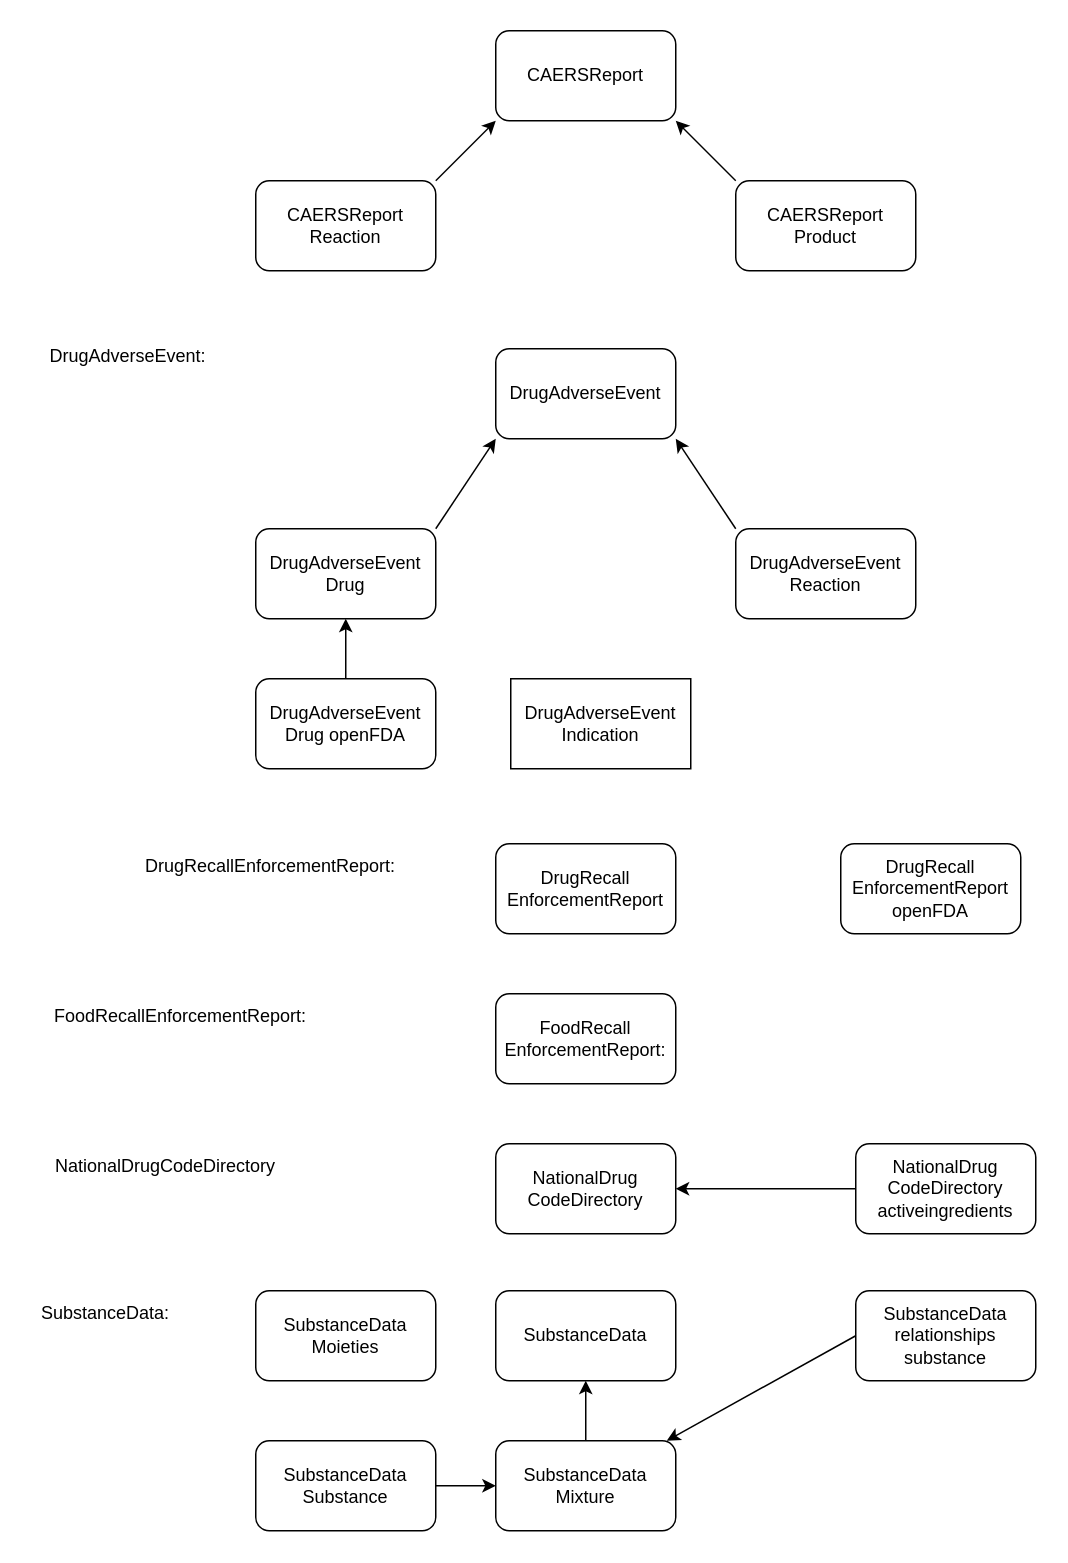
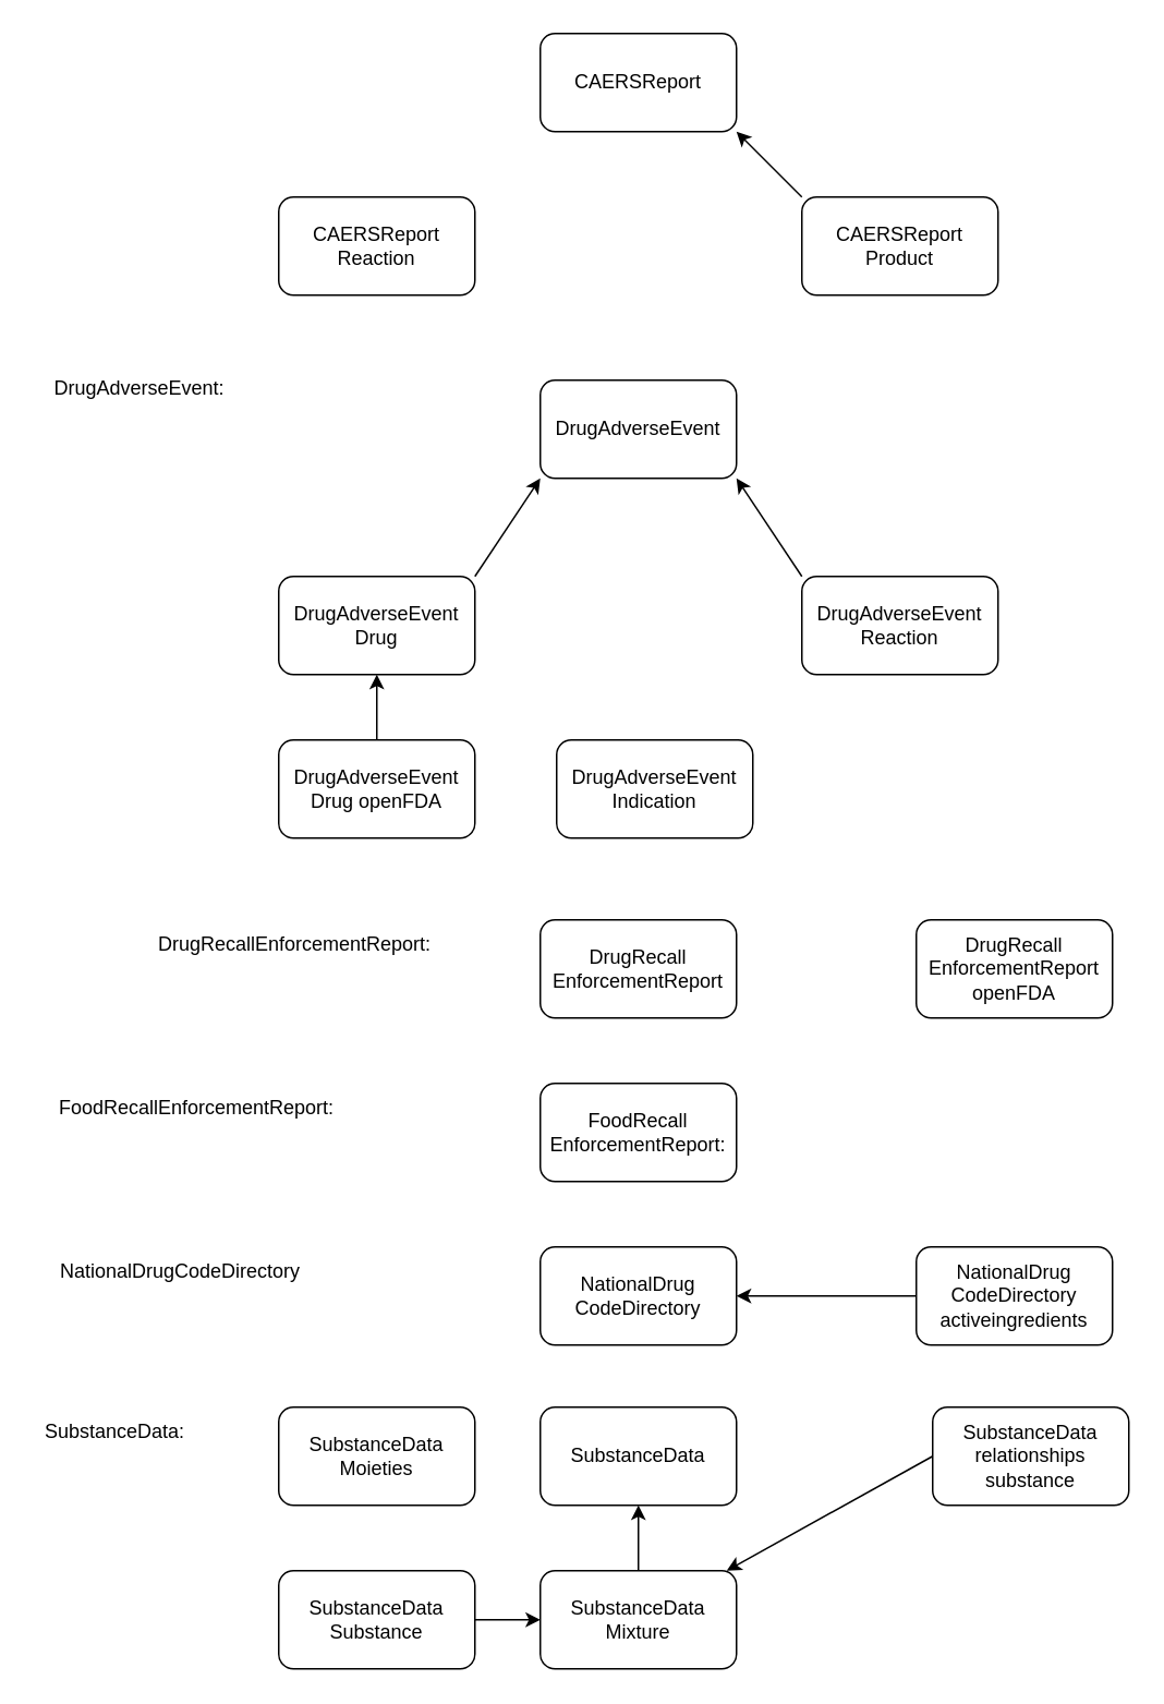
  <mxCell id="0" />
  <mxCell id="1" parent="0" />
  <mxCell id="2" value="CAERSReport" style="rounded=1;whiteSpace=wrap;html=1;" parent="1" vertex="1"><mxGeometry x="330" y="20" width="120" height="60" as="geometry" /></mxCell>
- <mxCell id="3" style="rounded=0;orthogonalLoop=1;jettySize=auto;html=1;exitX=1;exitY=0;exitDx=0;exitDy=0;entryX=0;entryY=1;entryDx=0;entryDy=0;" parent="1" source="4" target="2" edge="1"><mxGeometry relative="1" as="geometry" /></mxCell>
  <mxCell id="4" value="&lt;div&gt;CAERSReport&lt;/div&gt;&lt;div&gt;Reaction&lt;/div&gt;" style="rounded=1;whiteSpace=wrap;html=1;" parent="1" vertex="1"><mxGeometry x="170" y="120" width="120" height="60" as="geometry" /></mxCell>
  <mxCell id="5" style="edgeStyle=none;rounded=0;orthogonalLoop=1;jettySize=auto;html=1;exitX=0;exitY=0;exitDx=0;exitDy=0;entryX=1;entryY=1;entryDx=0;entryDy=0;" parent="1" source="6" target="2" edge="1"><mxGeometry relative="1" as="geometry" /></mxCell>
  <mxCell id="6" value="&lt;div&gt;CAERSReport&lt;/div&gt;&lt;div&gt;Product&lt;br&gt;&lt;/div&gt;" style="rounded=1;whiteSpace=wrap;html=1;" parent="1" vertex="1"><mxGeometry x="490" y="120" width="120" height="60" as="geometry" /></mxCell>
  <mxCell id="7" value="DrugAdverseEvent:" style="text;html=1;strokeColor=none;fillColor=none;align=center;verticalAlign=middle;whiteSpace=wrap;rounded=0;" parent="1" vertex="1"><mxGeometry x="20" y="222" width="130" height="30" as="geometry" /></mxCell>
  <mxCell id="8" style="edgeStyle=none;rounded=0;orthogonalLoop=1;jettySize=auto;html=1;exitX=0;exitY=0;exitDx=0;exitDy=0;entryX=1;entryY=1;entryDx=0;entryDy=0;" parent="1" source="9" target="15" edge="1"><mxGeometry relative="1" as="geometry" /></mxCell>
  <mxCell id="9" value="&lt;div&gt;DrugAdverseEvent&lt;/div&gt;&lt;div&gt;Reaction&lt;br&gt;&lt;/div&gt;" style="rounded=1;whiteSpace=wrap;html=1;" parent="1" vertex="1"><mxGeometry x="490" y="352" width="120" height="60" as="geometry" /></mxCell>
  <mxCell id="10" style="edgeStyle=none;rounded=0;orthogonalLoop=1;jettySize=auto;html=1;exitX=1;exitY=0;exitDx=0;exitDy=0;entryX=0;entryY=1;entryDx=0;entryDy=0;" parent="1" source="11" target="15" edge="1"><mxGeometry relative="1" as="geometry" /></mxCell>
  <mxCell id="11" value="&lt;div&gt;DrugAdverseEvent&lt;/div&gt;&lt;div&gt;Drug&lt;br&gt;&lt;/div&gt;" style="rounded=1;whiteSpace=wrap;html=1;" parent="1" vertex="1"><mxGeometry x="170" y="352" width="120" height="60" as="geometry" /></mxCell>
- <mxCell id="12" value="&lt;div&gt;DrugAdverseEvent&lt;/div&gt;&lt;div&gt;Indication&lt;br&gt;&lt;/div&gt;" style="whiteSpace=wrap;html=1;rounded=0;" parent="1" vertex="1"><mxGeometry x="340" y="452" width="120" height="60" as="geometry" /></mxCell>
+ <mxCell id="12" value="&lt;div&gt;DrugAdverseEvent&lt;/div&gt;&lt;div&gt;Indication&lt;br&gt;&lt;/div&gt;" style="rounded=1;whiteSpace=wrap;html=1;" parent="1" vertex="1"><mxGeometry x="340" y="452" width="120" height="60" as="geometry" /></mxCell>
  <mxCell id="13" style="edgeStyle=none;rounded=0;orthogonalLoop=1;jettySize=auto;html=1;exitX=0.5;exitY=0;exitDx=0;exitDy=0;entryX=0.5;entryY=1;entryDx=0;entryDy=0;" parent="1" source="14" target="11" edge="1"><mxGeometry relative="1" as="geometry" /></mxCell>
  <mxCell id="14" value="&lt;div&gt;DrugAdverseEvent&lt;/div&gt;&lt;div&gt;Drug openFDA&lt;br&gt;&lt;/div&gt;" style="rounded=1;whiteSpace=wrap;html=1;" parent="1" vertex="1"><mxGeometry x="170" y="452" width="120" height="60" as="geometry" /></mxCell>
  <mxCell id="15" value="DrugAdverseEvent" style="rounded=1;whiteSpace=wrap;html=1;" parent="1" vertex="1"><mxGeometry x="330" y="232" width="120" height="60" as="geometry" /></mxCell>
  <mxCell id="16" value="DrugRecallEnforcementReport:" style="text;html=1;strokeColor=none;fillColor=none;align=center;verticalAlign=middle;whiteSpace=wrap;rounded=0;" parent="1" vertex="1"><mxGeometry x="80" y="562" width="200" height="30" as="geometry" /></mxCell>
  <mxCell id="17" value="&lt;div&gt;DrugRecall&lt;/div&gt;&lt;div&gt;EnforcementReport&lt;/div&gt;" style="rounded=1;whiteSpace=wrap;html=1;" parent="1" vertex="1"><mxGeometry x="330" y="562" width="120" height="60" as="geometry" /></mxCell>
  <mxCell id="18" value="&lt;div&gt;DrugRecall&lt;/div&gt;&lt;div&gt;EnforcementReport&lt;/div&gt;&lt;div&gt;openFDA&lt;br&gt;&lt;/div&gt;" style="rounded=1;whiteSpace=wrap;html=1;" parent="1" vertex="1"><mxGeometry x="560" y="562" width="120" height="60" as="geometry" /></mxCell>
  <mxCell id="19" value="FoodRecallEnforcementReport:" style="text;html=1;strokeColor=none;fillColor=none;align=center;verticalAlign=middle;whiteSpace=wrap;rounded=0;" parent="1" vertex="1"><mxGeometry x="20" y="662" width="200" height="30" as="geometry" /></mxCell>
  <mxCell id="20" value="&lt;div&gt;FoodRecall&lt;/div&gt;&lt;div&gt;EnforcementReport:&lt;/div&gt;" style="rounded=1;whiteSpace=wrap;html=1;" parent="1" vertex="1"><mxGeometry x="330" y="662" width="120" height="60" as="geometry" /></mxCell>
  <mxCell id="21" value="NationalDrugCodeDirectory" style="text;html=1;strokeColor=none;fillColor=none;align=center;verticalAlign=middle;whiteSpace=wrap;rounded=0;" parent="1" vertex="1"><mxGeometry x="20" y="762" width="180" height="30" as="geometry" /></mxCell>
  <mxCell id="22" value="&lt;div&gt;NationalDrug&lt;/div&gt;&lt;div&gt;CodeDirectory&lt;/div&gt;" style="rounded=1;whiteSpace=wrap;html=1;" parent="1" vertex="1"><mxGeometry x="330" y="762" width="120" height="60" as="geometry" /></mxCell>
  <mxCell id="23" style="edgeStyle=none;rounded=0;orthogonalLoop=1;jettySize=auto;html=1;exitX=0;exitY=0.5;exitDx=0;exitDy=0;entryX=1;entryY=0.5;entryDx=0;entryDy=0;" parent="1" source="24" target="22" edge="1"><mxGeometry relative="1" as="geometry" /></mxCell>
- <mxCell id="24" value="&lt;div&gt;NationalDrug&lt;/div&gt;&lt;div&gt;CodeDirectory&lt;/div&gt;&lt;div&gt;activeingredients&lt;/div&gt;" style="rounded=1;whiteSpace=wrap;html=1;" parent="1" vertex="1"><mxGeometry x="570" y="762" width="120" height="60" as="geometry" /></mxCell>
+ <mxCell id="24" value="&lt;div&gt;NationalDrug&lt;/div&gt;&lt;div&gt;CodeDirectory&lt;/div&gt;&lt;div&gt;activeingredients&lt;/div&gt;" style="rounded=1;whiteSpace=wrap;html=1;" parent="1" vertex="1"><mxGeometry x="560" y="762" width="120" height="60" as="geometry" /></mxCell>
  <mxCell id="25" value="SubstanceData:" style="text;html=1;strokeColor=none;fillColor=none;align=center;verticalAlign=middle;whiteSpace=wrap;rounded=0;" parent="1" vertex="1"><mxGeometry x="20" y="860" width="100" height="30" as="geometry" /></mxCell>
  <mxCell id="26" value="SubstanceData" style="rounded=1;whiteSpace=wrap;html=1;" parent="1" vertex="1"><mxGeometry x="330" y="860" width="120" height="60" as="geometry" /></mxCell>
  <mxCell id="27" value="&lt;div&gt;SubstanceData&lt;/div&gt;&lt;div&gt;Moieties&lt;br&gt;&lt;/div&gt;" style="rounded=1;whiteSpace=wrap;html=1;" parent="1" vertex="1"><mxGeometry x="170" y="860" width="120" height="60" as="geometry" /></mxCell>
  <mxCell id="28" style="edgeStyle=none;rounded=0;orthogonalLoop=1;jettySize=auto;html=1;exitX=0;exitY=0.5;exitDx=0;exitDy=0;" parent="1" source="29" target="31" edge="1"><mxGeometry relative="1" as="geometry" /></mxCell>
  <mxCell id="29" value="&lt;div&gt;SubstanceData&lt;/div&gt;&lt;div&gt;relationships substance&lt;br&gt;&lt;/div&gt;" style="rounded=1;whiteSpace=wrap;html=1;" parent="1" vertex="1"><mxGeometry x="570" y="860" width="120" height="60" as="geometry" /></mxCell>
  <mxCell id="30" style="edgeStyle=none;rounded=0;orthogonalLoop=1;jettySize=auto;html=1;exitX=0.5;exitY=0;exitDx=0;exitDy=0;entryX=0.5;entryY=1;entryDx=0;entryDy=0;" parent="1" source="31" target="26" edge="1"><mxGeometry relative="1" as="geometry" /></mxCell>
  <mxCell id="31" value="&lt;div&gt;SubstanceData&lt;/div&gt;&lt;div&gt;Mixture&lt;br&gt;&lt;/div&gt;" style="rounded=1;whiteSpace=wrap;html=1;" parent="1" vertex="1"><mxGeometry x="330" y="960" width="120" height="60" as="geometry" /></mxCell>
  <mxCell id="32" style="edgeStyle=none;rounded=0;orthogonalLoop=1;jettySize=auto;html=1;exitX=1;exitY=0.5;exitDx=0;exitDy=0;entryX=0;entryY=0.5;entryDx=0;entryDy=0;" parent="1" source="33" target="31" edge="1"><mxGeometry relative="1" as="geometry" /></mxCell>
  <mxCell id="33" value="&lt;div&gt;SubstanceData&lt;/div&gt;&lt;div&gt;Substance&lt;br&gt;&lt;/div&gt;" style="rounded=1;whiteSpace=wrap;html=1;" parent="1" vertex="1"><mxGeometry x="170" y="960" width="120" height="60" as="geometry" /></mxCell>
